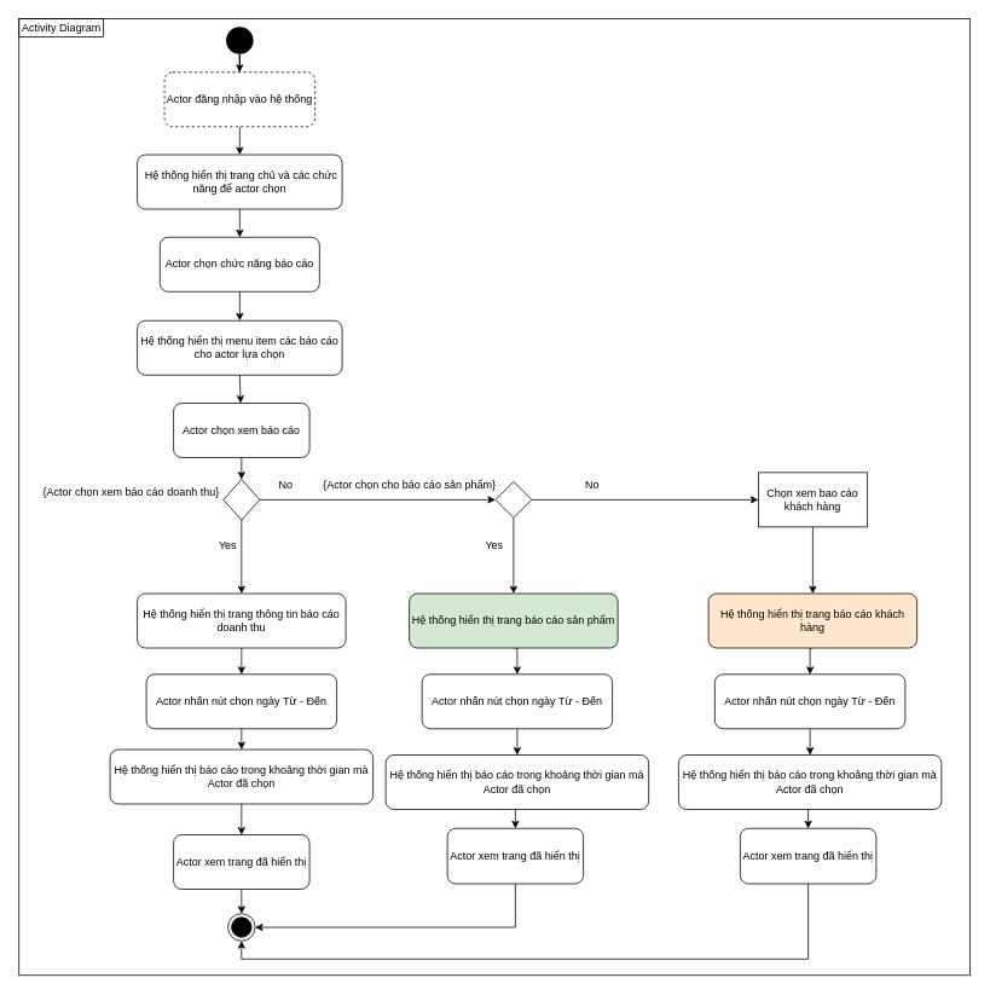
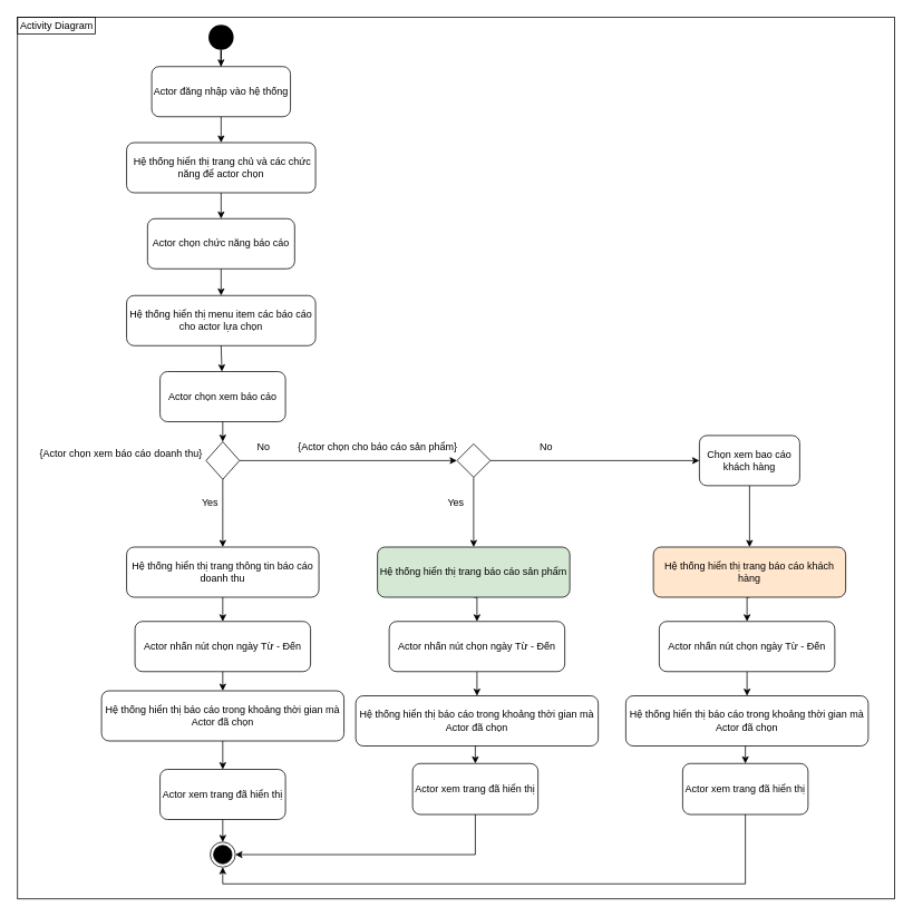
  <mxCell id="0" />
  <mxCell id="1" parent="0" />
  <mxCell id="2" value="" style="rounded=0;whiteSpace=wrap;html=1;fillColor=none;" vertex="1" parent="1"><mxGeometry x="20.5" y="20" width="1049" height="1055" as="geometry" /></mxCell>
  <mxCell id="3" value="" style="edgeStyle=orthogonalEdgeStyle;rounded=0;orthogonalLoop=1;jettySize=auto;html=1;" parent="1" source="4" target="6" edge="1"><mxGeometry relative="1" as="geometry" /></mxCell>
  <mxCell id="4" value="" style="ellipse;fillColor=#000000;strokeColor=none;" parent="1" vertex="1"><mxGeometry x="248.94" width="30" height="30" as="geometry" y="29" /></mxCell>
  <mxCell id="5" value="" style="ellipse;html=1;shape=endState;fillColor=#000000;strokeColor=#000000;" parent="1" vertex="1"><mxGeometry x="250.94" y="1007" width="30" height="30" as="geometry" /></mxCell>
- <mxCell id="6" value="Actor đăng nhập vào hệ thống" style="rounded=1;whiteSpace=wrap;html=1;dashed=1;" parent="1" vertex="1"><mxGeometry x="180.94" y="79" width="166" height="60" as="geometry" /></mxCell>
+ <mxCell id="6" value="Actor đăng nhập vào hệ thống" style="rounded=1;whiteSpace=wrap;html=1;" parent="1" vertex="1"><mxGeometry x="180.94" y="79" width="166" height="60" as="geometry" /></mxCell>
  <mxCell id="7" value="&amp;nbsp;Hệ thống hiển thị trang chủ và các chức năng để actor chọn" style="rounded=1;whiteSpace=wrap;html=1;" parent="1" vertex="1"><mxGeometry x="150.94" y="170" width="226" height="60" as="geometry" /></mxCell>
  <mxCell id="8" value="Actor chọn chức năng báo cáo" style="rounded=1;whiteSpace=wrap;html=1;" parent="1" vertex="1"><mxGeometry x="175.94" y="261" width="176" height="60" as="geometry" /></mxCell>
  <mxCell id="9" value="Hệ thống hiển thị menu item các báo cáo cho actor lựa chọn" style="rounded=1;whiteSpace=wrap;html=1;" parent="1" vertex="1"><mxGeometry x="150.94" y="353" width="226" height="60" as="geometry" /></mxCell>
  <mxCell id="10" value="Actor chọn xem báo cáo" style="rounded=1;whiteSpace=wrap;html=1;" parent="1" vertex="1"><mxGeometry x="190.94" y="444" width="150" height="60" as="geometry" /></mxCell>
  <mxCell id="11" value="" style="edgeStyle=orthogonalEdgeStyle;rounded=0;orthogonalLoop=1;jettySize=auto;html=1;" parent="1" source="13" target="16" edge="1"><mxGeometry relative="1" as="geometry" /></mxCell>
  <mxCell id="12" style="edgeStyle=orthogonalEdgeStyle;rounded=0;orthogonalLoop=1;jettySize=auto;html=1;" parent="1" source="13" target="24" edge="1"><mxGeometry relative="1" as="geometry" /></mxCell>
  <mxCell id="13" value="" style="rhombus;whiteSpace=wrap;html=1;" parent="1" vertex="1"><mxGeometry x="245.94" y="528" width="40" height="45" as="geometry" /></mxCell>
  <mxCell id="14" style="edgeStyle=orthogonalEdgeStyle;rounded=0;orthogonalLoop=1;jettySize=auto;html=1;entryX=0.5;entryY=0;entryDx=0;entryDy=0;exitX=0.5;exitY=1;exitDx=0;exitDy=0;" parent="1" source="16" target="44" edge="1"><mxGeometry relative="1" as="geometry" /></mxCell>
  <mxCell id="15" style="edgeStyle=orthogonalEdgeStyle;rounded=0;orthogonalLoop=1;jettySize=auto;html=1;exitX=1;exitY=0.5;exitDx=0;exitDy=0;entryX=0;entryY=0.5;entryDx=0;entryDy=0;" parent="1" source="16" target="18" edge="1"><mxGeometry relative="1" as="geometry" /></mxCell>
  <mxCell id="16" value="" style="rhombus;whiteSpace=wrap;html=1;" parent="1" vertex="1"><mxGeometry x="546" y="530.5" width="40" height="40" as="geometry" /></mxCell>
  <mxCell id="17" style="edgeStyle=orthogonalEdgeStyle;rounded=0;orthogonalLoop=1;jettySize=auto;html=1;exitX=0.5;exitY=1;exitDx=0;exitDy=0;" parent="1" source="18" target="53" edge="1"><mxGeometry relative="1" as="geometry" /></mxCell>
- <mxCell id="18" value="Chọn xem bao cáo khách hàng" style="whiteSpace=wrap;html=1;rounded=0;" parent="1" vertex="1"><mxGeometry x="836" y="520.5" width="120" height="60" as="geometry" /></mxCell>
+ <mxCell id="18" value="Chọn xem bao cáo khách hàng" style="rounded=1;whiteSpace=wrap;html=1;" parent="1" vertex="1"><mxGeometry x="836" y="520.5" width="120" height="60" as="geometry" /></mxCell>
  <mxCell id="19" value="" style="endArrow=classic;html=1;exitX=0.5;exitY=1;exitDx=0;exitDy=0;entryX=0.5;entryY=0;entryDx=0;entryDy=0;" parent="1" source="6" target="7" edge="1"><mxGeometry width="50" height="50" relative="1" as="geometry"><mxPoint x="250.94" y="549" as="sourcePoint" /><mxPoint x="300.94" y="499" as="targetPoint" /></mxGeometry></mxCell>
  <mxCell id="20" value="" style="endArrow=classic;html=1;exitX=0.5;exitY=1;exitDx=0;exitDy=0;" parent="1" source="7" target="8" edge="1"><mxGeometry width="50" height="50" relative="1" as="geometry"><mxPoint x="-139.06" y="409" as="sourcePoint" /><mxPoint x="-89.06" y="359" as="targetPoint" /></mxGeometry></mxCell>
  <mxCell id="21" value="" style="endArrow=classic;html=1;exitX=0.5;exitY=1;exitDx=0;exitDy=0;entryX=0.5;entryY=0;entryDx=0;entryDy=0;" parent="1" source="8" target="9" edge="1"><mxGeometry width="50" height="50" relative="1" as="geometry"><mxPoint x="-69.06" y="499" as="sourcePoint" /><mxPoint x="-19.06" y="449" as="targetPoint" /></mxGeometry></mxCell>
  <mxCell id="22" value="" style="endArrow=classic;html=1;exitX=0.5;exitY=1;exitDx=0;exitDy=0;" parent="1" source="9" target="10" edge="1"><mxGeometry width="50" height="50" relative="1" as="geometry"><mxPoint x="-89.06" y="529" as="sourcePoint" /><mxPoint x="-39.06" y="479" as="targetPoint" /></mxGeometry></mxCell>
  <mxCell id="23" value="" style="endArrow=classic;html=1;exitX=0.5;exitY=1;exitDx=0;exitDy=0;entryX=0.5;entryY=0;entryDx=0;entryDy=0;" parent="1" source="10" target="13" edge="1"><mxGeometry width="50" height="50" relative="1" as="geometry"><mxPoint x="-49.06" y="559" as="sourcePoint" /><mxPoint x="0.94" y="509" as="targetPoint" /></mxGeometry></mxCell>
  <mxCell id="24" value="Hệ thống hiển thị trang thông tin báo cáo doanh thu" style="rounded=1;whiteSpace=wrap;html=1;" parent="1" vertex="1"><mxGeometry x="150.94" y="654" width="230" height="60" as="geometry" /></mxCell>
  <mxCell id="25" value="Actor xem trang đã hiển thị" style="rounded=1;whiteSpace=wrap;html=1;" parent="1" vertex="1"><mxGeometry x="190.94" y="920" width="150" height="60" as="geometry" /></mxCell>
  <mxCell id="26" value="Actor nhấn nút chọn ngày Từ - Đến" style="rounded=1;whiteSpace=wrap;html=1;" parent="1" vertex="1"><mxGeometry x="160.94" y="743" width="210" height="60" as="geometry" /></mxCell>
  <mxCell id="27" value="{Actor chọn cho báo cáo sản phẩm}" style="text;html=1;strokeColor=none;fillColor=none;align=center;verticalAlign=middle;whiteSpace=wrap;rounded=0;" parent="1" vertex="1"><mxGeometry x="346.94" y="524" width="209" height="20" as="geometry" /></mxCell>
  <mxCell id="28" value="Hệ thống hiển thị báo cáo trong khoảng thời gian mà Actor đã chọn" style="rounded=1;whiteSpace=wrap;html=1;" parent="1" vertex="1"><mxGeometry x="120.94" y="826" width="290" height="60" as="geometry" /></mxCell>
  <mxCell id="29" value="" style="endArrow=classic;html=1;exitX=0.5;exitY=1;exitDx=0;exitDy=0;entryX=0.5;entryY=0;entryDx=0;entryDy=0;" parent="1" source="24" target="26" edge="1"><mxGeometry width="50" height="50" relative="1" as="geometry"><mxPoint x="10.94" y="921" as="sourcePoint" /><mxPoint x="60.94" y="871" as="targetPoint" /></mxGeometry></mxCell>
  <mxCell id="30" value="" style="endArrow=classic;html=1;entryX=0.5;entryY=0;entryDx=0;entryDy=0;" parent="1" source="26" target="28" edge="1"><mxGeometry width="50" height="50" relative="1" as="geometry"><mxPoint x="-29.06" y="951" as="sourcePoint" /><mxPoint x="20.94" y="901" as="targetPoint" /></mxGeometry></mxCell>
  <mxCell id="31" value="" style="endArrow=classic;html=1;exitX=0.5;exitY=1;exitDx=0;exitDy=0;entryX=0.5;entryY=0;entryDx=0;entryDy=0;" parent="1" source="28" target="25" edge="1"><mxGeometry width="50" height="50" relative="1" as="geometry"><mxPoint x="-129.06" y="811" as="sourcePoint" /><mxPoint x="-79.06" y="761" as="targetPoint" /></mxGeometry></mxCell>
  <mxCell id="32" value="" style="endArrow=classic;html=1;exitX=0.5;exitY=1;exitDx=0;exitDy=0;entryX=0.5;entryY=0;entryDx=0;entryDy=0;" parent="1" source="25" target="5" edge="1"><mxGeometry width="50" height="50" relative="1" as="geometry"><mxPoint x="10.94" y="1061" as="sourcePoint" /><mxPoint x="60.94" y="1011" as="targetPoint" /></mxGeometry></mxCell>
  <mxCell id="33" value="Yes" style="text;html=1;strokeColor=none;fillColor=none;align=center;verticalAlign=middle;whiteSpace=wrap;rounded=0;" parent="1" vertex="1"><mxGeometry x="231" y="591" width="40" height="20" as="geometry" /></mxCell>
  <mxCell id="34" value="Yes" style="text;html=1;strokeColor=none;fillColor=none;align=center;verticalAlign=middle;whiteSpace=wrap;rounded=0;" parent="1" vertex="1"><mxGeometry x="525" y="596" width="40" height="10" as="geometry" /></mxCell>
  <mxCell id="35" value="No" style="text;html=1;strokeColor=none;fillColor=none;align=center;verticalAlign=middle;whiteSpace=wrap;rounded=0;" parent="1" vertex="1"><mxGeometry x="295" y="524" width="40" height="20" as="geometry" /></mxCell>
  <mxCell id="36" value="No" style="text;html=1;strokeColor=none;fillColor=none;align=center;verticalAlign=middle;whiteSpace=wrap;rounded=0;" parent="1" vertex="1"><mxGeometry x="633" y="524" width="40" height="20" as="geometry" /></mxCell>
  <mxCell id="37" style="edgeStyle=orthogonalEdgeStyle;rounded=0;orthogonalLoop=1;jettySize=auto;html=1;exitX=0.5;exitY=1;exitDx=0;exitDy=0;entryX=1;entryY=0.5;entryDx=0;entryDy=0;" parent="1" source="38" target="5" edge="1"><mxGeometry relative="1" as="geometry" /></mxCell>
  <mxCell id="38" value="Actor xem trang đã hiển thị" style="rounded=1;whiteSpace=wrap;html=1;" parent="1" vertex="1"><mxGeometry x="493" y="913" width="150" height="61" as="geometry" /></mxCell>
  <mxCell id="39" style="edgeStyle=orthogonalEdgeStyle;rounded=0;orthogonalLoop=1;jettySize=auto;html=1;exitX=0.5;exitY=1;exitDx=0;exitDy=0;entryX=0.5;entryY=0;entryDx=0;entryDy=0;" parent="1" source="40" target="42" edge="1"><mxGeometry relative="1" as="geometry" /></mxCell>
  <mxCell id="40" value="Actor nhấn nút chọn ngày Từ - Đến" style="rounded=1;whiteSpace=wrap;html=1;" parent="1" vertex="1"><mxGeometry x="465" y="743" width="210" height="60" as="geometry" /></mxCell>
  <mxCell id="41" style="edgeStyle=orthogonalEdgeStyle;rounded=0;orthogonalLoop=1;jettySize=auto;html=1;exitX=0.5;exitY=1;exitDx=0;exitDy=0;entryX=0.5;entryY=0;entryDx=0;entryDy=0;" parent="1" source="42" target="38" edge="1"><mxGeometry relative="1" as="geometry" /></mxCell>
  <mxCell id="42" value="Hệ thống hiển thị báo cáo trong khoảng thời gian mà Actor đã chọn" style="rounded=1;whiteSpace=wrap;html=1;" parent="1" vertex="1"><mxGeometry x="425" y="832" width="290" height="60" as="geometry" /></mxCell>
  <mxCell id="43" style="edgeStyle=orthogonalEdgeStyle;rounded=0;orthogonalLoop=1;jettySize=auto;html=1;exitX=0.5;exitY=1;exitDx=0;exitDy=0;entryX=0.5;entryY=0;entryDx=0;entryDy=0;" parent="1" source="44" target="40" edge="1"><mxGeometry relative="1" as="geometry" /></mxCell>
  <mxCell id="44" value="Hệ thống hiển thị trang báo cáo sản phẩm" style="rounded=1;whiteSpace=wrap;html=1;fillColor=#d5e8d4;" parent="1" vertex="1"><mxGeometry x="451" y="654" width="230" height="60" as="geometry" /></mxCell>
  <mxCell id="45" value="{Actor chọn xem báo cáo doanh thu}" style="text;html=1;strokeColor=none;fillColor=none;align=center;verticalAlign=middle;whiteSpace=wrap;rounded=0;" parent="1" vertex="1"><mxGeometry x="39.94" y="533" width="209" height="20" as="geometry" /></mxCell>
  <mxCell id="46" style="edgeStyle=orthogonalEdgeStyle;rounded=0;orthogonalLoop=1;jettySize=auto;html=1;exitX=0.5;exitY=1;exitDx=0;exitDy=0;entryX=0.5;entryY=1;entryDx=0;entryDy=0;" parent="1" source="47" target="5" edge="1"><mxGeometry relative="1" as="geometry" /></mxCell>
  <mxCell id="47" value="Actor xem trang đã hiển thị" style="rounded=1;whiteSpace=wrap;html=1;" parent="1" vertex="1"><mxGeometry x="816" y="913" width="150" height="61" as="geometry" /></mxCell>
  <mxCell id="48" style="edgeStyle=orthogonalEdgeStyle;rounded=0;orthogonalLoop=1;jettySize=auto;html=1;exitX=0.5;exitY=1;exitDx=0;exitDy=0;entryX=0.5;entryY=0;entryDx=0;entryDy=0;" parent="1" source="49" target="51" edge="1"><mxGeometry relative="1" as="geometry" /></mxCell>
  <mxCell id="49" value="Actor nhấn nút chọn ngày Từ - Đến" style="rounded=1;whiteSpace=wrap;html=1;" parent="1" vertex="1"><mxGeometry x="788" y="743" width="210" height="60" as="geometry" /></mxCell>
  <mxCell id="50" style="edgeStyle=orthogonalEdgeStyle;rounded=0;orthogonalLoop=1;jettySize=auto;html=1;exitX=0.5;exitY=1;exitDx=0;exitDy=0;entryX=0.5;entryY=0;entryDx=0;entryDy=0;" parent="1" source="51" target="47" edge="1"><mxGeometry relative="1" as="geometry" /></mxCell>
  <mxCell id="51" value="Hệ thống hiển thị báo cáo trong khoảng thời gian mà Actor đã chọn" style="rounded=1;whiteSpace=wrap;html=1;" parent="1" vertex="1"><mxGeometry x="748" y="832" width="290" height="60" as="geometry" /></mxCell>
  <mxCell id="52" style="edgeStyle=orthogonalEdgeStyle;rounded=0;orthogonalLoop=1;jettySize=auto;html=1;exitX=0.5;exitY=1;exitDx=0;exitDy=0;entryX=0.5;entryY=0;entryDx=0;entryDy=0;" parent="1" source="53" target="49" edge="1"><mxGeometry relative="1" as="geometry" /></mxCell>
  <mxCell id="53" value="Hệ thống hiển thị trang báo cáo khách hàng" style="rounded=1;whiteSpace=wrap;html=1;fillColor=#ffe6cc;" parent="1" vertex="1"><mxGeometry x="781" y="654" width="230" height="60" as="geometry" /></mxCell>
  <mxCell id="54" value="Activity Diagram" style="rounded=0;whiteSpace=wrap;html=1;fillColor=none;" vertex="1" parent="1"><mxGeometry x="20.5" y="20" width="93" height="20" as="geometry" /></mxCell>
